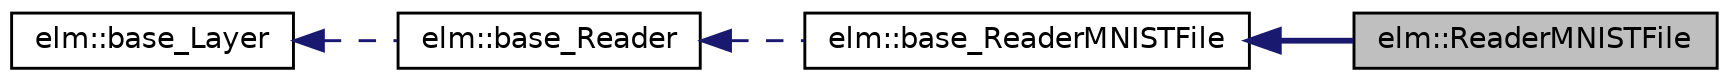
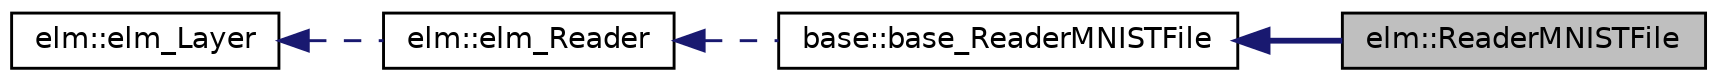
  digraph {
    rankdir=LR
    node [color=black fillcolor=white fontname=Helvetica fontsize=10 shape=record style=filled]
    edge [color=midnightblue dir=back fontname=Helvetica fontsize=10 labelfontname=Helvetica labelfontsize=10 style=dashed]
    n1 [fillcolor=grey75 fontcolor=black height=0.2 label="elm::ReaderMNISTFile" width=0.4]
-   n2 [height=0.2 label="elm::base_ReaderMNISTFile" width=0.4]
-   n3 [height=0.2 label="elm::base_Reader" width=0.4]
-   n4 [height=0.2 label="elm::base_Layer" width=0.4]
+   n2 [height=0.2 label="base::base_ReaderMNISTFile" width=0.4]
+   n3 [height=0.2 label="elm::elm_Reader" width=0.4]
+   n4 [height=0.2 label="elm::elm_Layer" width=0.4]
    n2 -> n1 [style=bold]
    n3 -> n2
    n4 -> n3
  }
